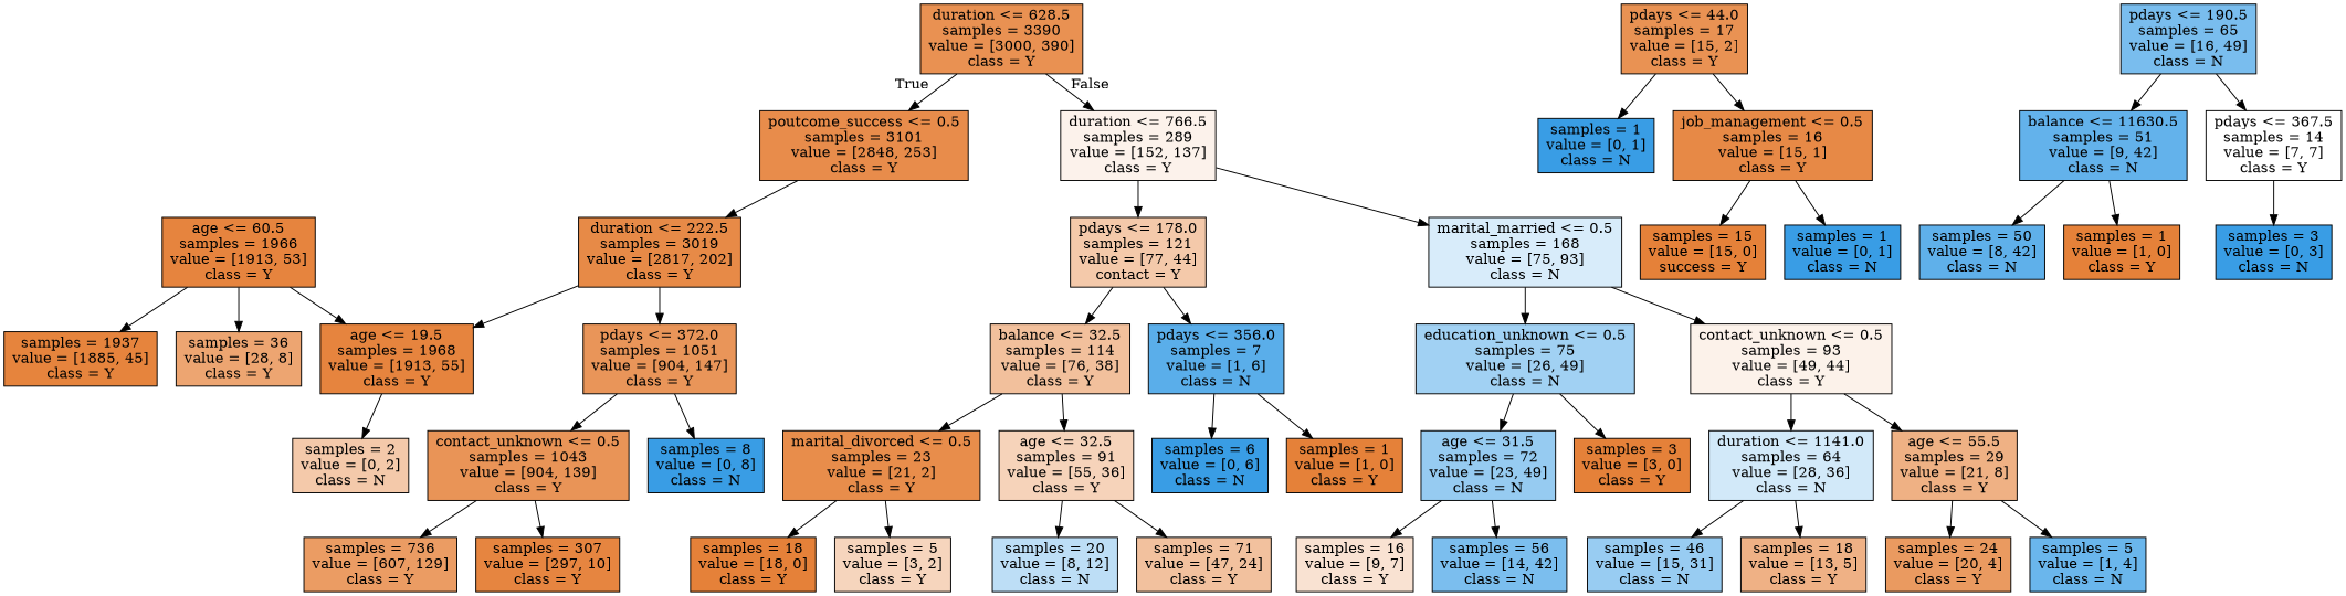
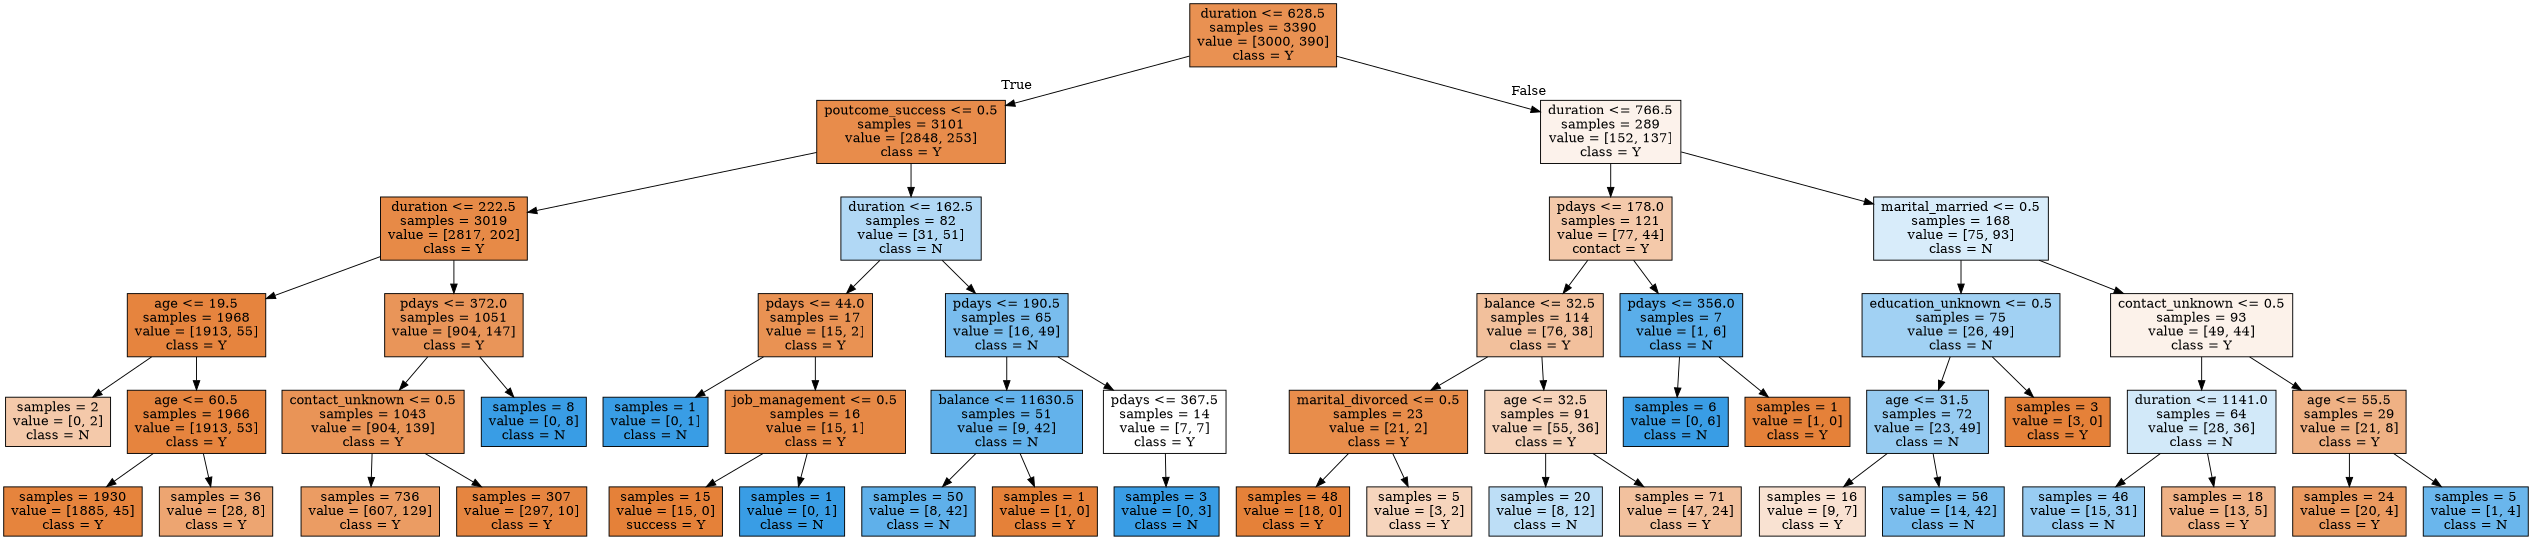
  digraph {
    node [color=black fillcolor="#399de5ff" shape=box style=filled]
    n1 [fillcolor="#e58139de" label="duration <= 628.5\nsamples = 3390\nvalue = [3000, 390]\nclass = Y"]
    n2 [fillcolor="#e58139e8" label="poutcome_success <= 0.5\nsamples = 3101\nvalue = [2848, 253]\nclass = Y"]
    n3 [fillcolor="#e5813919" label="duration <= 766.5\nsamples = 289\nvalue = [152, 137]\nclass = Y"]
    n4 [fillcolor="#e58139ed" label="duration <= 222.5\nsamples = 3019\nvalue = [2817, 202]\nclass = Y"]
+   n5 [fillcolor="#399de564" label="duration <= 162.5\nsamples = 82\nvalue = [31, 51]\nclass = N"]
    n6 [fillcolor="#e581396d" label="pdays <= 178.0\nsamples = 121\nvalue = [77, 44]\ncontact = Y"]
    n7 [fillcolor="#399de531" label="marital_married <= 0.5\nsamples = 168\nvalue = [75, 93]\nclass = N"]
    n8 [fillcolor="#e58139f8" label="age <= 19.5\nsamples = 1968\nvalue = [1913, 55]\nclass = Y"]
    n9 [fillcolor="#e58139d6" label="pdays <= 372.0\nsamples = 1051\nvalue = [904, 147]\nclass = Y"]
    n10 [fillcolor="#e58139dd" label="pdays <= 44.0\nsamples = 17\nvalue = [15, 2]\nclass = Y"]
    n11 [fillcolor="#399de5ac" label="pdays <= 190.5\nsamples = 65\nvalue = [16, 49]\nclass = N"]
    n12 [fillcolor="#e581396d" label="samples = 2\nvalue = [0, 2]\nclass = N"]
    n13 [fillcolor="#e58139f8" label="age <= 60.5\nsamples = 1966\nvalue = [1913, 53]\nclass = Y"]
    n14 [fillcolor="#e58139d8" label="contact_unknown <= 0.5\nsamples = 1043\nvalue = [904, 139]\nclass = Y"]
    n15 [label="samples = 8\nvalue = [0, 8]\nclass = N"]
-   n16 [fillcolor="#e58139f9" label="samples = 1937\nvalue = [1885, 45]\nclass = Y"]
+   n16 [fillcolor="#e58139f9" label="samples = 1930\nvalue = [1885, 45]\nclass = Y"]
    n17 [fillcolor="#e58139b6" label="samples = 36\nvalue = [28, 8]\nclass = Y"]
    n18 [fillcolor="#e58139c9" label="samples = 736\nvalue = [607, 129]\nclass = Y"]
    n19 [fillcolor="#e58139f6" label="samples = 307\nvalue = [297, 10]\nclass = Y"]
    n20 [label="samples = 1\nvalue = [0, 1]\nclass = N"]
    n21 [fillcolor="#e58139ee" label="job_management <= 0.5\nsamples = 16\nvalue = [15, 1]\nclass = Y"]
    n22 [fillcolor="#399de5c8" label="balance <= 11630.5\nsamples = 51\nvalue = [9, 42]\nclass = N"]
    n23 [fillcolor="#e5813900" label="pdays <= 367.5\nsamples = 14\nvalue = [7, 7]\nclass = Y"]
    n24 [fillcolor="#e58139ff" label="samples = 15\nvalue = [15, 0]\nsuccess = Y"]
    n25 [label="samples = 1\nvalue = [0, 1]\nclass = N"]
    n26 [fillcolor="#399de5ce" label="samples = 50\nvalue = [8, 42]\nclass = N"]
    n27 [fillcolor="#e58139ff" label="samples = 1\nvalue = [1, 0]\nclass = Y"]
    n28 [label="samples = 3\nvalue = [0, 3]\nclass = N"]
    n29 [fillcolor="#e581397f" label="balance <= 32.5\nsamples = 114\nvalue = [76, 38]\nclass = Y"]
    n30 [fillcolor="#399de5d4" label="pdays <= 356.0\nsamples = 7\nvalue = [1, 6]\nclass = N"]
    n31 [fillcolor="#399de578" label="education_unknown <= 0.5\nsamples = 75\nvalue = [26, 49]\nclass = N"]
    n32 [fillcolor="#e581391a" label="contact_unknown <= 0.5\nsamples = 93\nvalue = [49, 44]\nclass = Y"]
    n33 [fillcolor="#e58139e7" label="marital_divorced <= 0.5\nsamples = 23\nvalue = [21, 2]\nclass = Y"]
    n34 [fillcolor="#e5813958" label="age <= 32.5\nsamples = 91\nvalue = [55, 36]\nclass = Y"]
    n35 [label="samples = 6\nvalue = [0, 6]\nclass = N"]
    n36 [fillcolor="#e58139ff" label="samples = 1\nvalue = [1, 0]\nclass = Y"]
-   n37 [fillcolor="#e58139ff" label="samples = 18\nvalue = [18, 0]\nclass = Y"]
+   n37 [fillcolor="#e58139ff" label="samples = 48\nvalue = [18, 0]\nclass = Y"]
    n38 [fillcolor="#e5813955" label="samples = 5\nvalue = [3, 2]\nclass = Y"]
    n39 [fillcolor="#399de555" label="samples = 20\nvalue = [8, 12]\nclass = N"]
    n40 [fillcolor="#e581397d" label="samples = 71\nvalue = [47, 24]\nclass = Y"]
    n41 [fillcolor="#399de587" label="age <= 31.5\nsamples = 72\nvalue = [23, 49]\nclass = N"]
    n42 [fillcolor="#e58139ff" label="samples = 3\nvalue = [3, 0]\nclass = Y"]
    n43 [fillcolor="#399de539" label="duration <= 1141.0\nsamples = 64\nvalue = [28, 36]\nclass = N"]
    n44 [fillcolor="#e581399e" label="age <= 55.5\nsamples = 29\nvalue = [21, 8]\nclass = Y"]
    n45 [fillcolor="#e5813939" label="samples = 16\nvalue = [9, 7]\nclass = Y"]
    n46 [fillcolor="#399de5aa" label="samples = 56\nvalue = [14, 42]\nclass = N"]
    n47 [fillcolor="#399de584" label="samples = 46\nvalue = [15, 31]\nclass = N"]
    n48 [fillcolor="#e581399d" label="samples = 18\nvalue = [13, 5]\nclass = Y"]
    n49 [fillcolor="#e58139cc" label="samples = 24\nvalue = [20, 4]\nclass = Y"]
    n50 [fillcolor="#399de5bf" label="samples = 5\nvalue = [1, 4]\nclass = N"]
    n1 -> n2 [headlabel=True labelangle=45 labeldistance=2.5]
    n1 -> n3 [headlabel=False labelangle=-45 labeldistance=2.5]
    n2 -> n4
+   n2 -> n5
    n3 -> n6
    n3 -> n7
    n4 -> n8
    n4 -> n9
+   n5 -> n10
+   n5 -> n11
    n6 -> n29
    n6 -> n30
    n7 -> n31
    n7 -> n32
    n8 -> n12
-   n13 -> n8
+   n8 -> n13
    n9 -> n14
    n9 -> n15
    n10 -> n20
    n10 -> n21
    n11 -> n22
    n11 -> n23
    n13 -> n16
    n13 -> n17
    n14 -> n18
    n14 -> n19
    n21 -> n24
    n21 -> n25
    n22 -> n26
    n22 -> n27
    n23 -> n28
    n29 -> n33
    n29 -> n34
    n30 -> n35
    n30 -> n36
    n31 -> n41
    n31 -> n42
    n32 -> n43
    n32 -> n44
    n33 -> n37
    n33 -> n38
    n34 -> n39
    n34 -> n40
    n41 -> n45
    n41 -> n46
    n43 -> n47
    n43 -> n48
    n44 -> n49
    n44 -> n50
  }
